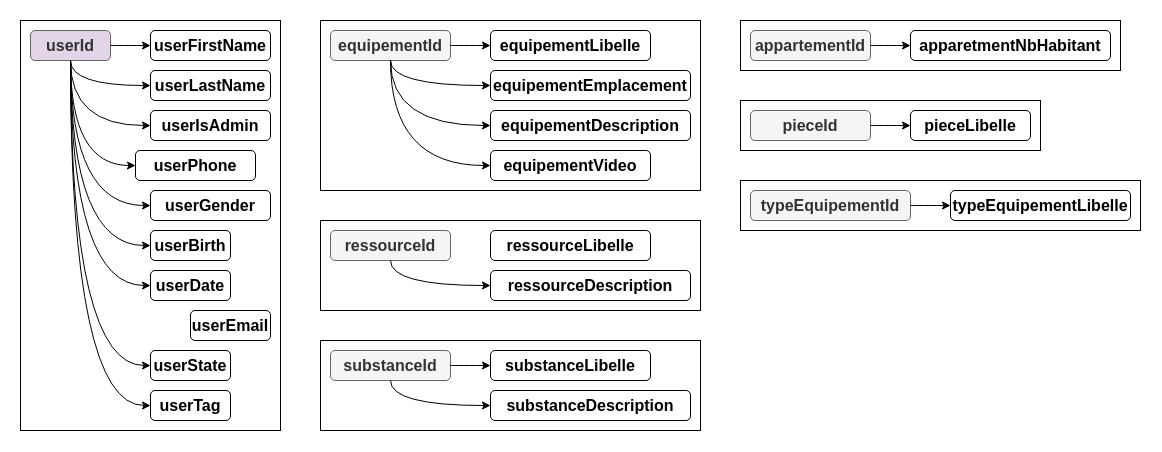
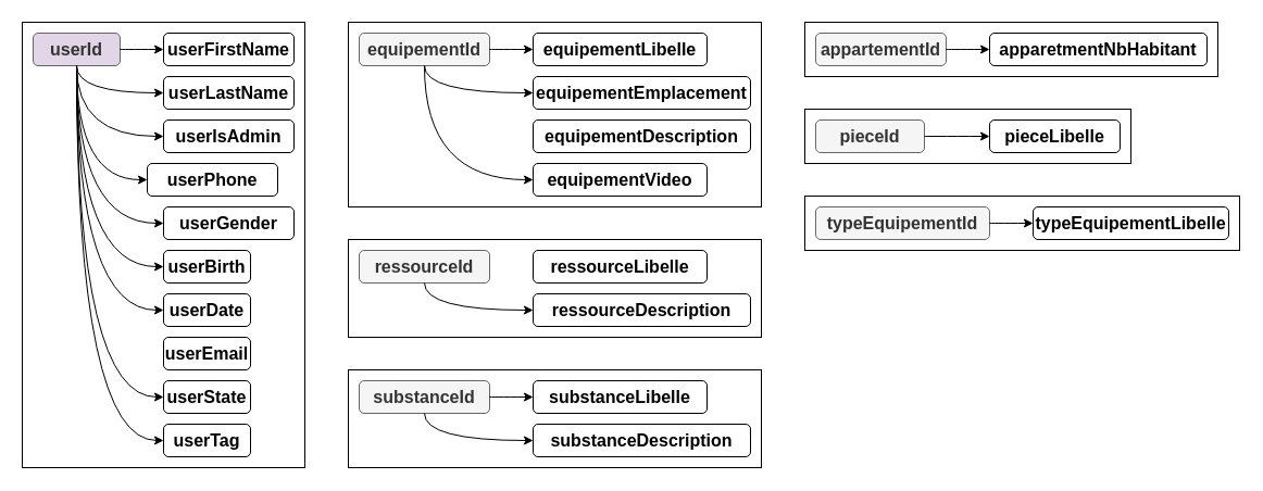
  <mxCell id="0" />
  <mxCell id="1" parent="0" />
  <mxCell id="2" value="" style="group" parent="1" vertex="1" connectable="0"><mxGeometry x="20" y="20" width="260" height="410" as="geometry" /></mxCell>
  <mxCell id="3" value="" style="rounded=0;whiteSpace=wrap;html=1;fillColor=none;" parent="2" vertex="1"><mxGeometry width="260" height="410" as="geometry" /></mxCell>
  <mxCell id="4" value="&lt;b&gt;&lt;font style=&quot;font-size: 16px&quot;&gt;userId&lt;/font&gt;&lt;/b&gt;" style="rounded=1;whiteSpace=wrap;html=1;fillColor=#e1d5e7;fontColor=#333333;strokeColor=#666666;" parent="2" vertex="1"><mxGeometry x="10" y="10" width="80" height="30" as="geometry" /></mxCell>
  <mxCell id="5" value="&lt;b&gt;&lt;font style=&quot;font-size: 16px&quot;&gt;userDate&lt;/font&gt;&lt;/b&gt;" style="rounded=1;whiteSpace=wrap;html=1;fillColor=none;" parent="2" vertex="1"><mxGeometry x="130" y="250" width="80" height="30" as="geometry" /></mxCell>
  <mxCell id="6" style="rounded=0;orthogonalLoop=1;jettySize=auto;html=1;edgeStyle=orthogonalEdgeStyle;curved=1;" parent="2" source="4" target="5" edge="1"><mxGeometry relative="1" as="geometry"><Array as="points"><mxPoint x="50" y="265" /></Array></mxGeometry></mxCell>
  <mxCell id="7" style="rounded=0;orthogonalLoop=1;jettySize=auto;html=1;edgeStyle=orthogonalEdgeStyle;curved=1;" parent="2" source="4" target="8" edge="1"><mxGeometry relative="1" as="geometry"><mxPoint x="90" y="65" as="sourcePoint" /><Array as="points"><mxPoint x="50" y="345" /></Array></mxGeometry></mxCell>
  <mxCell id="8" value="&lt;b&gt;&lt;font style=&quot;font-size: 16px&quot;&gt;userState&lt;/font&gt;&lt;/b&gt;" style="rounded=1;whiteSpace=wrap;html=1;fillColor=none;" parent="2" vertex="1"><mxGeometry x="130" y="330" width="80" height="30" as="geometry" /></mxCell>
  <mxCell id="9" style="rounded=0;orthogonalLoop=1;jettySize=auto;html=1;edgeStyle=orthogonalEdgeStyle;curved=1;" parent="2" source="4" target="10" edge="1"><mxGeometry relative="1" as="geometry"><mxPoint x="90" y="105" as="sourcePoint" /><Array as="points"><mxPoint x="50" y="105" /></Array></mxGeometry></mxCell>
  <mxCell id="10" value="&lt;b&gt;&lt;font style=&quot;font-size: 16px&quot;&gt;userIsAdmin&lt;/font&gt;&lt;/b&gt;" style="rounded=1;whiteSpace=wrap;html=1;fillColor=none;" parent="2" vertex="1"><mxGeometry x="130" y="90" width="120" height="30" as="geometry" /></mxCell>
  <mxCell id="11" style="rounded=0;orthogonalLoop=1;jettySize=auto;html=1;edgeStyle=orthogonalEdgeStyle;curved=1;" parent="2" source="4" target="12" edge="1"><mxGeometry relative="1" as="geometry"><mxPoint x="72.5" y="80" as="sourcePoint" /></mxGeometry></mxCell>
  <mxCell id="12" value="&lt;b&gt;&lt;font style=&quot;font-size: 16px&quot;&gt;userFirstName&lt;/font&gt;&lt;/b&gt;" style="rounded=1;whiteSpace=wrap;html=1;fillColor=none;" parent="2" vertex="1"><mxGeometry x="130" y="10" width="120" height="30" as="geometry" /></mxCell>
  <mxCell id="13" style="rounded=0;orthogonalLoop=1;jettySize=auto;html=1;edgeStyle=orthogonalEdgeStyle;curved=1;" parent="2" source="4" target="14" edge="1"><mxGeometry relative="1" as="geometry"><mxPoint x="72.5" y="120" as="sourcePoint" /><Array as="points"><mxPoint x="50" y="65" /></Array></mxGeometry></mxCell>
  <mxCell id="14" value="&lt;b&gt;&lt;font style=&quot;font-size: 16px&quot;&gt;userLastName&lt;/font&gt;&lt;/b&gt;" style="rounded=1;whiteSpace=wrap;html=1;fillColor=none;" parent="2" vertex="1"><mxGeometry x="130" y="50" width="120" height="30" as="geometry" /></mxCell>
  <mxCell id="15" style="rounded=0;orthogonalLoop=1;jettySize=auto;html=1;edgeStyle=orthogonalEdgeStyle;curved=1;" parent="2" source="4" target="16" edge="1"><mxGeometry relative="1" as="geometry"><mxPoint x="72.5" y="160" as="sourcePoint" /><Array as="points"><mxPoint x="50" y="225" /></Array></mxGeometry></mxCell>
  <mxCell id="16" value="&lt;b&gt;&lt;font style=&quot;font-size: 16px&quot;&gt;userBirth&lt;/font&gt;&lt;/b&gt;" style="rounded=1;whiteSpace=wrap;html=1;fillColor=none;" parent="2" vertex="1"><mxGeometry x="130" y="210" width="80" height="30" as="geometry" /></mxCell>
  <mxCell id="17" style="rounded=0;orthogonalLoop=1;jettySize=auto;html=1;edgeStyle=orthogonalEdgeStyle;curved=1;" parent="2" source="4" target="18" edge="1"><mxGeometry relative="1" as="geometry"><mxPoint x="-47.5" y="160" as="sourcePoint" /><Array as="points"><mxPoint x="50" y="185" /></Array></mxGeometry></mxCell>
  <mxCell id="18" value="&lt;b&gt;&lt;font style=&quot;font-size: 16px&quot;&gt;userGender&lt;/font&gt;&lt;/b&gt;" style="rounded=1;whiteSpace=wrap;html=1;fillColor=none;" parent="2" vertex="1"><mxGeometry x="130" y="170" width="120" height="30" as="geometry" /></mxCell>
- <mxCell id="19" value="&lt;b&gt;&lt;font style=&quot;font-size: 16px&quot;&gt;userEmail&lt;/font&gt;&lt;/b&gt;" style="rounded=1;whiteSpace=wrap;html=1;fillColor=none;" parent="2" vertex="1"><mxGeometry x="170" y="290" width="80" height="30" as="geometry" /></mxCell>
+ <mxCell id="19" value="&lt;b&gt;&lt;font style=&quot;font-size: 16px&quot;&gt;userEmail&lt;/font&gt;&lt;/b&gt;" style="rounded=1;whiteSpace=wrap;html=1;fillColor=none;" parent="2" vertex="1"><mxGeometry x="130" y="290" width="80" height="30" as="geometry" /></mxCell>
  <mxCell id="20" style="rounded=0;orthogonalLoop=1;jettySize=auto;html=1;edgeStyle=orthogonalEdgeStyle;curved=1;" parent="2" source="4" target="21" edge="1"><mxGeometry relative="1" as="geometry"><mxPoint y="110" as="sourcePoint" /><Array as="points"><mxPoint x="50" y="385" /></Array></mxGeometry></mxCell>
  <mxCell id="21" value="&lt;b&gt;&lt;font style=&quot;font-size: 16px&quot;&gt;userTag&lt;/font&gt;&lt;/b&gt;" style="rounded=1;whiteSpace=wrap;html=1;fillColor=none;" parent="2" vertex="1"><mxGeometry x="130" y="370" width="80" height="30" as="geometry" /></mxCell>
  <mxCell id="22" style="rounded=0;orthogonalLoop=1;jettySize=auto;html=1;edgeStyle=orthogonalEdgeStyle;curved=1;" parent="2" source="4" target="23" edge="1"><mxGeometry relative="1" as="geometry"><mxPoint x="18.75" y="70" as="sourcePoint" /><Array as="points"><mxPoint x="50" y="145" /></Array></mxGeometry></mxCell>
  <mxCell id="23" value="&lt;b&gt;&lt;font style=&quot;font-size: 16px&quot;&gt;userPhone&lt;/font&gt;&lt;/b&gt;" style="rounded=1;whiteSpace=wrap;html=1;fillColor=none;" parent="2" vertex="1"><mxGeometry x="115" y="130" width="120" height="30" as="geometry" /></mxCell>
  <mxCell id="24" value="" style="group" parent="1" vertex="1" connectable="0"><mxGeometry x="320" y="20" width="380" height="170" as="geometry" /></mxCell>
  <mxCell id="25" value="" style="rounded=0;whiteSpace=wrap;html=1;fillColor=none;" parent="24" vertex="1"><mxGeometry width="380" height="170" as="geometry" /></mxCell>
  <mxCell id="26" value="&lt;b&gt;&lt;font style=&quot;font-size: 16px&quot;&gt;equipementId&lt;/font&gt;&lt;/b&gt;" style="rounded=1;whiteSpace=wrap;html=1;fillColor=#f5f5f5;fontColor=#333333;strokeColor=#666666;" parent="24" vertex="1"><mxGeometry x="10" y="10" width="120" height="30" as="geometry" /></mxCell>
- <mxCell id="27" style="rounded=0;orthogonalLoop=1;jettySize=auto;html=1;edgeStyle=orthogonalEdgeStyle;curved=1;" parent="24" source="26" target="28" edge="1"><mxGeometry relative="1" as="geometry"><mxPoint x="130" y="105" as="sourcePoint" /><Array as="points"><mxPoint x="70" y="105" /></Array></mxGeometry></mxCell>
  <mxCell id="28" value="&lt;b&gt;&lt;font style=&quot;font-size: 16px&quot;&gt;equipementDescription&lt;/font&gt;&lt;/b&gt;" style="rounded=1;whiteSpace=wrap;html=1;fillColor=none;" parent="24" vertex="1"><mxGeometry x="170" y="90" width="200" height="30" as="geometry" /></mxCell>
  <mxCell id="29" style="rounded=0;orthogonalLoop=1;jettySize=auto;html=1;edgeStyle=orthogonalEdgeStyle;curved=1;" parent="24" source="26" target="30" edge="1"><mxGeometry relative="1" as="geometry"><mxPoint x="112.5" y="80" as="sourcePoint" /></mxGeometry></mxCell>
  <mxCell id="30" value="&lt;b&gt;&lt;font style=&quot;font-size: 16px&quot;&gt;equipementLibelle&lt;/font&gt;&lt;/b&gt;" style="rounded=1;whiteSpace=wrap;html=1;fillColor=none;" parent="24" vertex="1"><mxGeometry x="170" y="10" width="160" height="30" as="geometry" /></mxCell>
  <mxCell id="31" style="rounded=0;orthogonalLoop=1;jettySize=auto;html=1;edgeStyle=orthogonalEdgeStyle;curved=1;" parent="24" source="26" target="32" edge="1"><mxGeometry relative="1" as="geometry"><mxPoint x="112.5" y="120" as="sourcePoint" /><Array as="points"><mxPoint x="70" y="65" /></Array></mxGeometry></mxCell>
  <mxCell id="32" value="&lt;b&gt;&lt;font style=&quot;font-size: 16px&quot;&gt;equipementEmplacement&lt;br&gt;&lt;/font&gt;&lt;/b&gt;" style="rounded=1;whiteSpace=wrap;html=1;fillColor=none;" parent="24" vertex="1"><mxGeometry x="170" y="50" width="200" height="30" as="geometry" /></mxCell>
  <mxCell id="33" style="rounded=0;orthogonalLoop=1;jettySize=auto;html=1;edgeStyle=orthogonalEdgeStyle;curved=1;" parent="24" source="26" target="34" edge="1"><mxGeometry relative="1" as="geometry"><mxPoint x="58.75" y="70" as="sourcePoint" /><Array as="points"><mxPoint x="70" y="145" /></Array></mxGeometry></mxCell>
  <mxCell id="34" value="&lt;b&gt;&lt;font style=&quot;font-size: 16px&quot;&gt;equipementVideo&lt;/font&gt;&lt;/b&gt;" style="rounded=1;whiteSpace=wrap;html=1;fillColor=none;" parent="24" vertex="1"><mxGeometry x="170" y="130" width="160" height="30" as="geometry" /></mxCell>
  <mxCell id="35" value="" style="group" parent="1" vertex="1" connectable="0"><mxGeometry x="320" y="220" width="380" height="90" as="geometry" /></mxCell>
  <mxCell id="36" value="" style="rounded=0;whiteSpace=wrap;html=1;fillColor=none;" parent="35" vertex="1"><mxGeometry width="380" height="90" as="geometry" /></mxCell>
  <mxCell id="37" value="&lt;b&gt;&lt;font style=&quot;font-size: 16px&quot;&gt;ressourceId&lt;/font&gt;&lt;/b&gt;" style="rounded=1;whiteSpace=wrap;html=1;fillColor=#f5f5f5;fontColor=#333333;strokeColor=#666666;" parent="35" vertex="1"><mxGeometry x="10" y="10" width="120" height="30" as="geometry" /></mxCell>
  <mxCell id="38" value="&lt;b&gt;&lt;font style=&quot;font-size: 16px&quot;&gt;ressourceLibelle&lt;/font&gt;&lt;/b&gt;" style="rounded=1;whiteSpace=wrap;html=1;fillColor=none;" parent="35" vertex="1"><mxGeometry x="170" y="10" width="160" height="30" as="geometry" /></mxCell>
  <mxCell id="39" style="rounded=0;orthogonalLoop=1;jettySize=auto;html=1;edgeStyle=orthogonalEdgeStyle;curved=1;" parent="35" source="37" target="40" edge="1"><mxGeometry relative="1" as="geometry"><mxPoint x="112.5" y="120" as="sourcePoint" /><Array as="points"><mxPoint x="70" y="65" /></Array></mxGeometry></mxCell>
  <mxCell id="40" value="&lt;b&gt;&lt;font style=&quot;font-size: 16px&quot;&gt;ressourceDescription&lt;br&gt;&lt;/font&gt;&lt;/b&gt;" style="rounded=1;whiteSpace=wrap;html=1;fillColor=none;" parent="35" vertex="1"><mxGeometry x="170" y="50" width="200" height="30" as="geometry" /></mxCell>
  <mxCell id="41" value="" style="group" parent="1" vertex="1" connectable="0"><mxGeometry x="320" y="340" width="380" height="90" as="geometry" /></mxCell>
  <mxCell id="42" value="" style="rounded=0;whiteSpace=wrap;html=1;fillColor=none;" parent="41" vertex="1"><mxGeometry width="380" height="90" as="geometry" /></mxCell>
  <mxCell id="43" value="&lt;b&gt;&lt;font style=&quot;font-size: 16px&quot;&gt;substanceId&lt;/font&gt;&lt;/b&gt;" style="rounded=1;whiteSpace=wrap;html=1;fillColor=#f5f5f5;fontColor=#333333;strokeColor=#666666;" parent="41" vertex="1"><mxGeometry x="10" y="10" width="120" height="30" as="geometry" /></mxCell>
  <mxCell id="44" style="rounded=0;orthogonalLoop=1;jettySize=auto;html=1;edgeStyle=orthogonalEdgeStyle;curved=1;" parent="41" source="43" target="45" edge="1"><mxGeometry relative="1" as="geometry"><mxPoint x="112.5" y="80" as="sourcePoint" /></mxGeometry></mxCell>
  <mxCell id="45" value="&lt;b&gt;&lt;font style=&quot;font-size: 16px&quot;&gt;substanceLibelle&lt;/font&gt;&lt;/b&gt;" style="rounded=1;whiteSpace=wrap;html=1;fillColor=none;" parent="41" vertex="1"><mxGeometry x="170" y="10" width="160" height="30" as="geometry" /></mxCell>
  <mxCell id="46" style="rounded=0;orthogonalLoop=1;jettySize=auto;html=1;edgeStyle=orthogonalEdgeStyle;curved=1;" parent="41" source="43" target="47" edge="1"><mxGeometry relative="1" as="geometry"><mxPoint x="112.5" y="120" as="sourcePoint" /><Array as="points"><mxPoint x="70" y="65" /></Array></mxGeometry></mxCell>
  <mxCell id="47" value="&lt;b&gt;&lt;font style=&quot;font-size: 16px&quot;&gt;substanceDescription&lt;br&gt;&lt;/font&gt;&lt;/b&gt;" style="rounded=1;whiteSpace=wrap;html=1;fillColor=none;" parent="41" vertex="1"><mxGeometry x="170" y="50" width="200" height="30" as="geometry" /></mxCell>
  <mxCell id="48" value="" style="group" vertex="1" connectable="0" parent="1"><mxGeometry x="740" y="20" width="380" height="50" as="geometry" /></mxCell>
  <mxCell id="49" value="" style="rounded=0;whiteSpace=wrap;html=1;fillColor=none;container=0;" vertex="1" parent="48"><mxGeometry width="380" height="50" as="geometry" /></mxCell>
  <mxCell id="50" value="&lt;b&gt;&lt;font style=&quot;font-size: 16px&quot;&gt;appartementId&lt;/font&gt;&lt;/b&gt;" style="rounded=1;whiteSpace=wrap;html=1;fillColor=#f5f5f5;fontColor=#333333;strokeColor=#666666;container=0;" vertex="1" parent="48"><mxGeometry x="10" y="10" width="120" height="30" as="geometry" /></mxCell>
  <mxCell id="51" style="rounded=0;orthogonalLoop=1;jettySize=auto;html=1;edgeStyle=orthogonalEdgeStyle;curved=1;" edge="1" parent="48" source="50" target="52"><mxGeometry relative="1" as="geometry"><mxPoint x="112.5" y="80" as="sourcePoint" /></mxGeometry></mxCell>
  <mxCell id="52" value="&lt;b&gt;&lt;font style=&quot;font-size: 16px&quot;&gt;apparetmentNbHabitant&lt;/font&gt;&lt;/b&gt;" style="rounded=1;whiteSpace=wrap;html=1;fillColor=none;container=0;" vertex="1" parent="48"><mxGeometry x="170" y="10" width="200" height="30" as="geometry" /></mxCell>
  <mxCell id="53" value="" style="group" vertex="1" connectable="0" parent="1"><mxGeometry x="740" y="100" width="300" height="50" as="geometry" /></mxCell>
  <mxCell id="54" value="" style="rounded=0;whiteSpace=wrap;html=1;fillColor=none;container=0;" vertex="1" parent="53"><mxGeometry width="300" height="50" as="geometry" /></mxCell>
- <mxCell id="55" value="&lt;b&gt;&lt;font style=&quot;font-size: 16px&quot;&gt;pieceId&lt;/font&gt;&lt;/b&gt;" style="rounded=1;whiteSpace=wrap;html=1;fillColor=#f5f5f5;fontColor=#333333;strokeColor=#666666;container=0;" vertex="1" parent="53"><mxGeometry x="10" y="10" width="120" height="30" as="geometry" /></mxCell>
+ <mxCell id="55" value="&lt;b&gt;&lt;font style=&quot;font-size: 16px&quot;&gt;pieceId&lt;/font&gt;&lt;/b&gt;" style="rounded=1;whiteSpace=wrap;html=1;fillColor=#f5f5f5;fontColor=#333333;strokeColor=#666666;container=0;" vertex="1" parent="53"><mxGeometry x="10" y="10" width="100" height="30" as="geometry" /></mxCell>
  <mxCell id="56" style="rounded=0;orthogonalLoop=1;jettySize=auto;html=1;edgeStyle=orthogonalEdgeStyle;curved=1;" edge="1" parent="53" source="55" target="57"><mxGeometry relative="1" as="geometry"><mxPoint x="112.5" y="80" as="sourcePoint" /></mxGeometry></mxCell>
  <mxCell id="57" value="&lt;b&gt;&lt;font style=&quot;font-size: 16px&quot;&gt;pieceLibelle&lt;/font&gt;&lt;/b&gt;" style="rounded=1;whiteSpace=wrap;html=1;fillColor=none;container=0;" vertex="1" parent="53"><mxGeometry x="170" y="10" width="120" height="30" as="geometry" /></mxCell>
  <mxCell id="58" value="" style="group" vertex="1" connectable="0" parent="1"><mxGeometry x="740" y="180" width="400" height="50" as="geometry" /></mxCell>
  <mxCell id="59" value="" style="rounded=0;whiteSpace=wrap;html=1;fillColor=none;container=0;" vertex="1" parent="58"><mxGeometry width="400" height="50" as="geometry" /></mxCell>
  <mxCell id="60" value="&lt;b&gt;&lt;font style=&quot;font-size: 16px&quot;&gt;typeEquipementId&lt;/font&gt;&lt;/b&gt;" style="rounded=1;whiteSpace=wrap;html=1;fillColor=#f5f5f5;fontColor=#333333;strokeColor=#666666;container=0;" vertex="1" parent="58"><mxGeometry x="10" y="10" width="160" height="30" as="geometry" /></mxCell>
  <mxCell id="61" style="rounded=0;orthogonalLoop=1;jettySize=auto;html=1;edgeStyle=orthogonalEdgeStyle;curved=1;" edge="1" parent="58" source="60" target="62"><mxGeometry relative="1" as="geometry"><mxPoint x="152.5" y="80" as="sourcePoint" /></mxGeometry></mxCell>
  <mxCell id="62" value="&lt;b&gt;&lt;font style=&quot;font-size: 16px&quot;&gt;typeEquipementLibelle&lt;/font&gt;&lt;/b&gt;" style="rounded=1;whiteSpace=wrap;html=1;fillColor=none;container=0;" vertex="1" parent="58"><mxGeometry x="210" y="10" width="180" height="30" as="geometry" /></mxCell>
